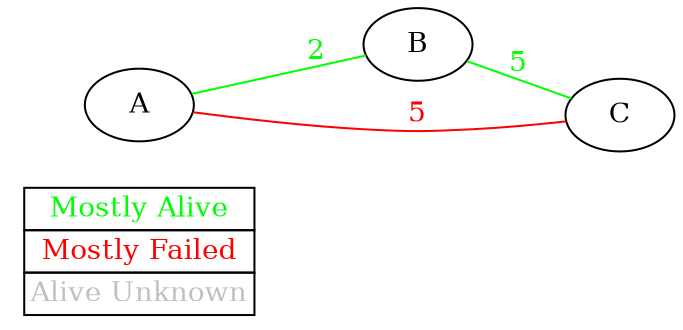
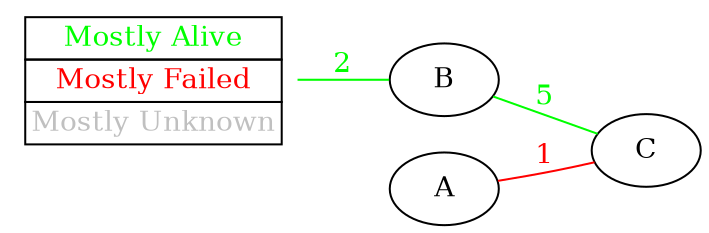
  graph {
    rankdir=LR
    edge [color=green fontcolor=green]
-   n1 [label=<     <TABLE BORDER="0" CELLBORDER="1" CELLSPACING="0">         <TR><TD><FONT COLOR="green">Mostly Alive</FONT></TD></TR>         <TR><TD><FONT COLOR="red">Mostly Failed</FONT></TD></TR>         <TR><TD><FONT COLOR="gray">Alive Unknown</FONT></TD></TR>     </TABLE>     > shape=none]
+   n1 [label=<     <TABLE BORDER="0" CELLBORDER="1" CELLSPACING="0">         <TR><TD><FONT COLOR="green">Mostly Alive</FONT></TD></TR>         <TR><TD><FONT COLOR="red">Mostly Failed</FONT></TD></TR>         <TR><TD><FONT COLOR="gray">Mostly Unknown</FONT></TD></TR>     </TABLE>     > shape=none]
    A
    B
    C
    subgraph sub_1 {
      label=Legend
      style=dashed
      n1
    }
-   A -- B [label=2]
-   A -- C [color=red fontcolor=red label=5]
+   n1 -- B [label=2]
+   A -- C [color=red fontcolor=red label=1]
    B -- C [label=5]
  }
